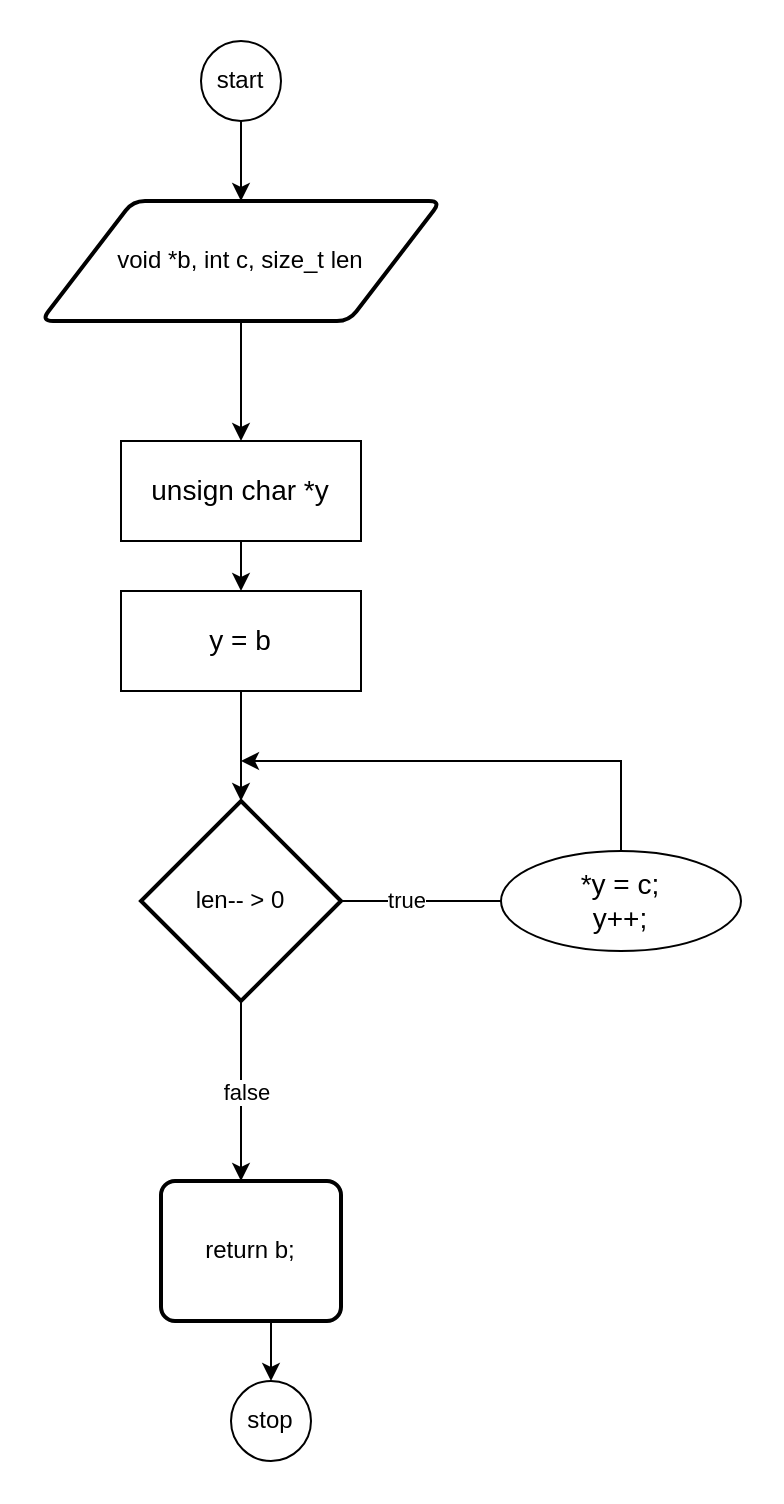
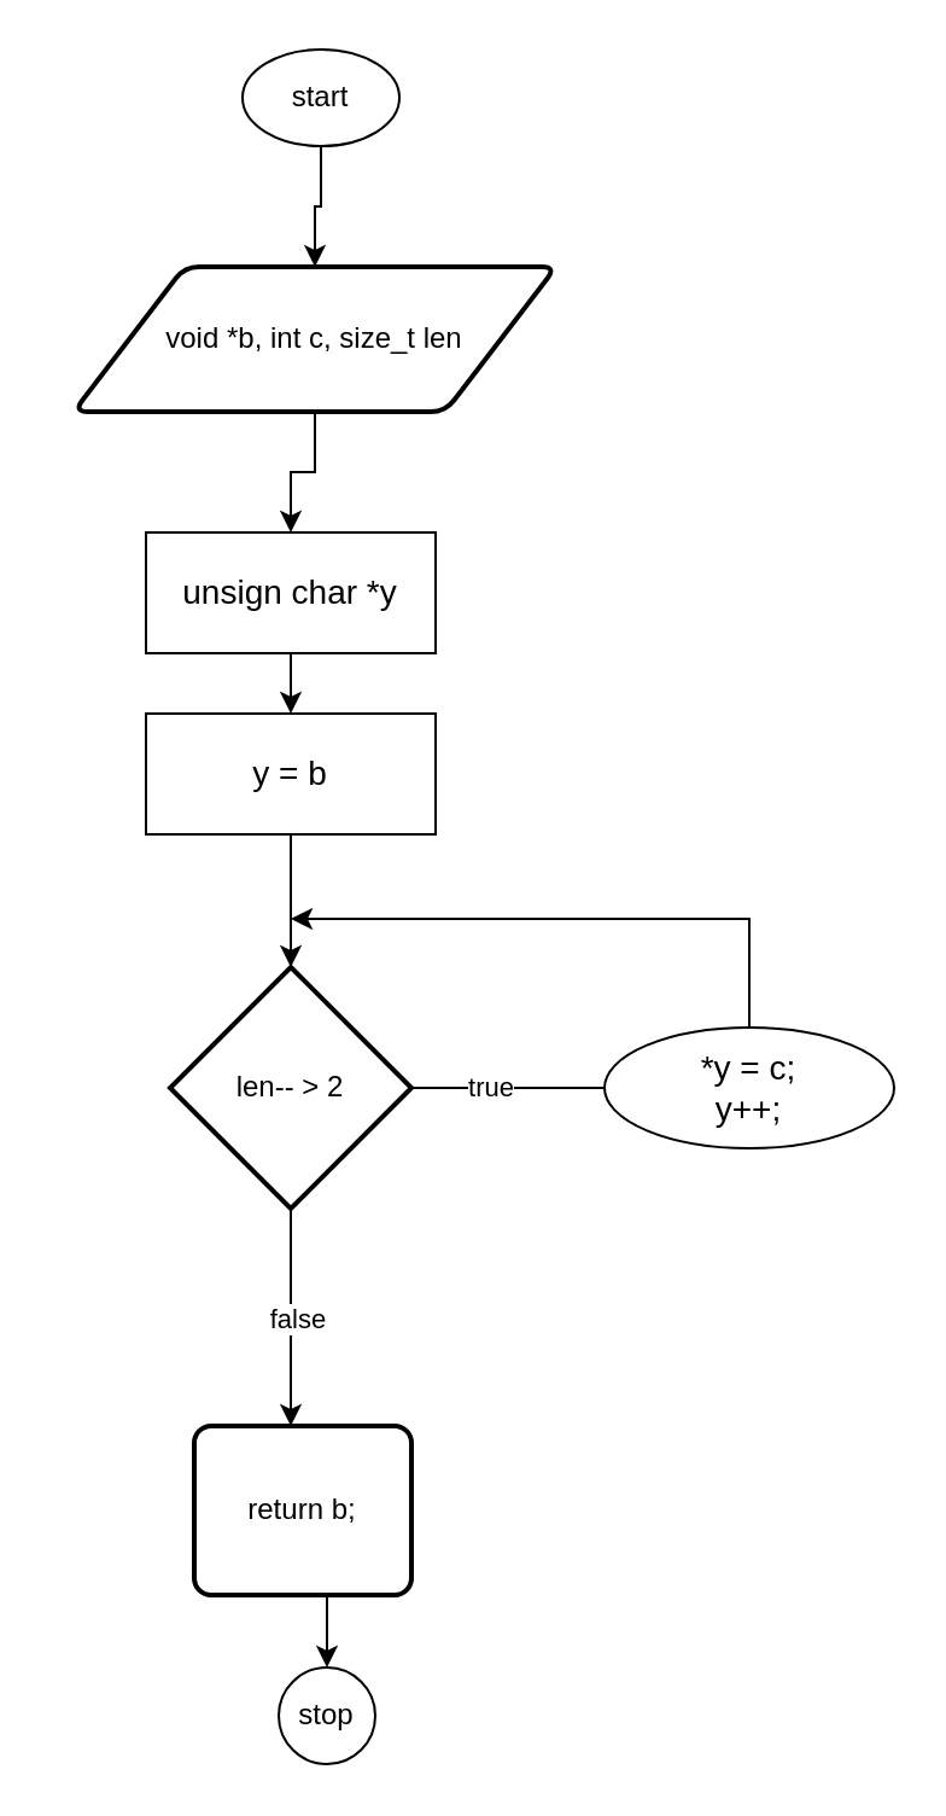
  <mxCell id="0" />
  <mxCell id="1" parent="0" />
  <mxCell id="2" style="edgeStyle=orthogonalEdgeStyle;rounded=0;orthogonalLoop=1;jettySize=auto;html=1;exitX=0.5;exitY=1;exitDx=0;exitDy=0;entryX=0.5;entryY=0;entryDx=0;entryDy=0;" edge="1" parent="1" source="3" target="7"><mxGeometry relative="1" as="geometry" /></mxCell>
- <mxCell id="3" value="start" style="ellipse;whiteSpace=wrap;html=1;aspect=fixed;" vertex="1" parent="1"><mxGeometry x="100" y="20" width="40" height="40" as="geometry" /></mxCell>
+ <mxCell id="3" value="start" style="ellipse;whiteSpace=wrap;html=1;aspect=fixed;" vertex="1" parent="1"><mxGeometry x="100" y="20" width="65" height="40" as="geometry" /></mxCell>
  <mxCell id="4" style="edgeStyle=orthogonalEdgeStyle;rounded=0;orthogonalLoop=1;jettySize=auto;html=1;exitX=0.5;exitY=1;exitDx=0;exitDy=0;entryX=0.5;entryY=0;entryDx=0;entryDy=0;" edge="1" parent="1" source="5" target="8"><mxGeometry relative="1" as="geometry" /></mxCell>
  <mxCell id="5" value="&lt;font style=&quot;font-size: 14px;&quot;&gt;unsign char *y&lt;/font&gt;" style="rounded=0;whiteSpace=wrap;html=1;" vertex="1" parent="1"><mxGeometry x="60" y="220" width="120" height="50" as="geometry" /></mxCell>
  <mxCell id="6" style="edgeStyle=orthogonalEdgeStyle;rounded=0;orthogonalLoop=1;jettySize=auto;html=1;exitX=0.5;exitY=1;exitDx=0;exitDy=0;entryX=0.5;entryY=0;entryDx=0;entryDy=0;" edge="1" parent="1" source="7" target="5"><mxGeometry relative="1" as="geometry" /></mxCell>
- <mxCell id="7" value="void *b, int c, size_t len" style="shape=parallelogram;html=1;strokeWidth=2;perimeter=parallelogramPerimeter;whiteSpace=wrap;rounded=1;arcSize=12;size=0.23;" vertex="1" parent="1"><mxGeometry x="20" y="100" width="200" height="60" as="geometry" /></mxCell>
+ <mxCell id="7" value="void *b, int c, size_t len" style="shape=parallelogram;html=1;strokeWidth=2;perimeter=parallelogramPerimeter;whiteSpace=wrap;rounded=1;arcSize=12;size=0.23;" vertex="1" parent="1"><mxGeometry x="30" y="110" width="200" height="60" as="geometry" /></mxCell>
  <mxCell id="8" value="&lt;span style=&quot;font-size: 14px;&quot;&gt;y = b&lt;/span&gt;" style="rounded=0;whiteSpace=wrap;html=1;" vertex="1" parent="1"><mxGeometry x="60" y="295" width="120" height="50" as="geometry" /></mxCell>
  <mxCell id="9" value="true" style="edgeStyle=orthogonalEdgeStyle;rounded=0;orthogonalLoop=1;jettySize=auto;html=1;exitX=0.5;exitY=1;exitDx=0;exitDy=0;exitPerimeter=0;entryX=0.5;entryY=0;entryDx=0;entryDy=0;" edge="1" parent="1" source="12" target="14"><mxGeometry relative="1" as="geometry"><Array as="points"><mxPoint x="120" y="450" /><mxPoint x="310" y="450" /></Array></mxGeometry></mxCell>
  <mxCell id="10" style="edgeStyle=orthogonalEdgeStyle;rounded=0;orthogonalLoop=1;jettySize=auto;html=1;exitX=0.5;exitY=1;exitDx=0;exitDy=0;exitPerimeter=0;" edge="1" parent="1" source="12"><mxGeometry relative="1" as="geometry"><mxPoint x="120" y="590" as="targetPoint" /></mxGeometry></mxCell>
  <mxCell id="11" value="false" style="edgeLabel;html=1;align=center;verticalAlign=middle;resizable=0;points=[];" vertex="1" connectable="0" parent="10"><mxGeometry x="0.017" y="2" relative="1" as="geometry"><mxPoint as="offset" /></mxGeometry></mxCell>
- <mxCell id="12" value="len-- &amp;gt; 0" style="strokeWidth=2;html=1;shape=mxgraph.flowchart.decision;whiteSpace=wrap;" vertex="1" parent="1"><mxGeometry x="70" y="400" width="100" height="100" as="geometry" /></mxCell>
+ <mxCell id="12" value="len-- &amp;gt; 2" style="strokeWidth=2;html=1;shape=mxgraph.flowchart.decision;whiteSpace=wrap;" vertex="1" parent="1"><mxGeometry x="70" y="400" width="100" height="100" as="geometry" /></mxCell>
  <mxCell id="13" style="edgeStyle=orthogonalEdgeStyle;rounded=0;orthogonalLoop=1;jettySize=auto;html=1;exitX=0.5;exitY=0;exitDx=0;exitDy=0;" edge="1" parent="1" source="14"><mxGeometry relative="1" as="geometry"><mxPoint x="120" y="380" as="targetPoint" /><Array as="points"><mxPoint x="310" y="380" /></Array></mxGeometry></mxCell>
  <mxCell id="14" value="&lt;span style=&quot;font-size: 14px;&quot;&gt;*y = c;&lt;/span&gt;&lt;div&gt;&lt;span style=&quot;font-size: 14px;&quot;&gt;y++;&lt;/span&gt;&lt;/div&gt;" style="ellipse;whiteSpace=wrap;html=1;" vertex="1" parent="1"><mxGeometry x="250" y="425" width="120" height="50" as="geometry" /></mxCell>
  <mxCell id="15" style="edgeStyle=orthogonalEdgeStyle;rounded=0;orthogonalLoop=1;jettySize=auto;html=1;exitX=0.5;exitY=1;exitDx=0;exitDy=0;entryX=0.5;entryY=0;entryDx=0;entryDy=0;" edge="1" parent="1" source="16" target="18"><mxGeometry relative="1" as="geometry" /></mxCell>
  <mxCell id="16" value="return b;" style="rounded=1;whiteSpace=wrap;html=1;absoluteArcSize=1;arcSize=14;strokeWidth=2;" vertex="1" parent="1"><mxGeometry x="80" y="590" width="90" height="70" as="geometry" /></mxCell>
  <mxCell id="17" style="edgeStyle=orthogonalEdgeStyle;rounded=0;orthogonalLoop=1;jettySize=auto;html=1;exitX=0.5;exitY=1;exitDx=0;exitDy=0;entryX=0.5;entryY=0;entryDx=0;entryDy=0;entryPerimeter=0;" edge="1" parent="1" source="8" target="12"><mxGeometry relative="1" as="geometry" /></mxCell>
  <mxCell id="18" value="stop" style="ellipse;whiteSpace=wrap;html=1;aspect=fixed;" vertex="1" parent="1"><mxGeometry x="115" y="690" width="40" height="40" as="geometry" /></mxCell>
